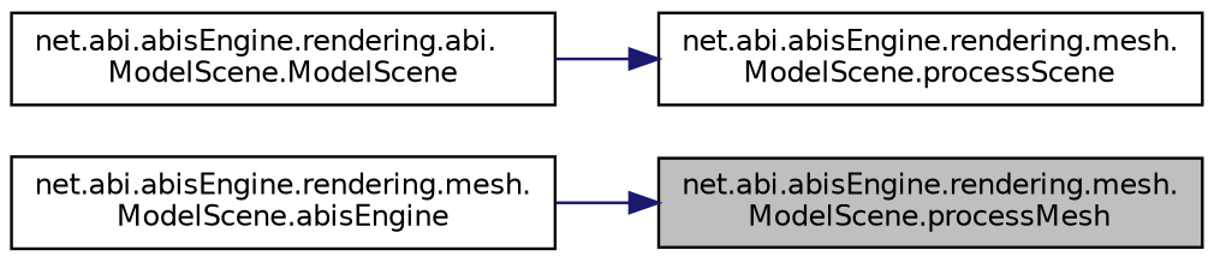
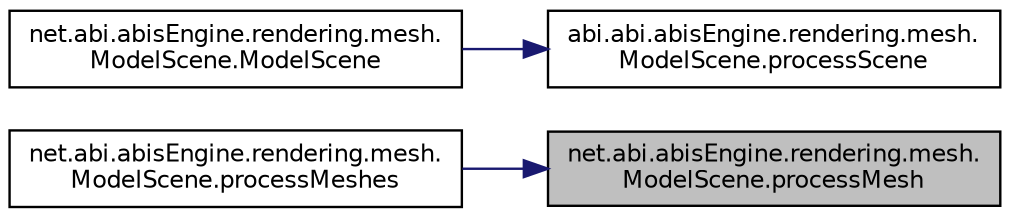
  digraph {
    rankdir=RL
    node [color=black fillcolor=white fontname=Helvetica fontsize=10 shape=record style=filled]
    edge [color=midnightblue dir=back fontname=Helvetica fontsize=10 labelfontname=Helvetica labelfontsize=10 style=solid]
    n1 [fillcolor=grey75 fontcolor=black height=0.2 label="net.abi.abisEngine.rendering.mesh.\lModelScene.processMesh" width=0.4]
-   n2 [height=0.2 label="net.abi.abisEngine.rendering.mesh.\lModelScene.abisEngine" width=0.4]
-   n3 [height=0.2 label="net.abi.abisEngine.rendering.mesh.\lModelScene.processScene" width=0.4]
-   n4 [height=0.2 label="net.abi.abisEngine.rendering.abi.\lModelScene.ModelScene" width=0.4]
+   n2 [height=0.2 label="net.abi.abisEngine.rendering.mesh.\lModelScene.processMeshes" width=0.4]
+   n3 [height=0.2 label="abi.abi.abisEngine.rendering.mesh.\lModelScene.processScene" width=0.4]
+   n4 [height=0.2 label="net.abi.abisEngine.rendering.mesh.\lModelScene.ModelScene" width=0.4]
    n1 -> n2
    n3 -> n4
  }
